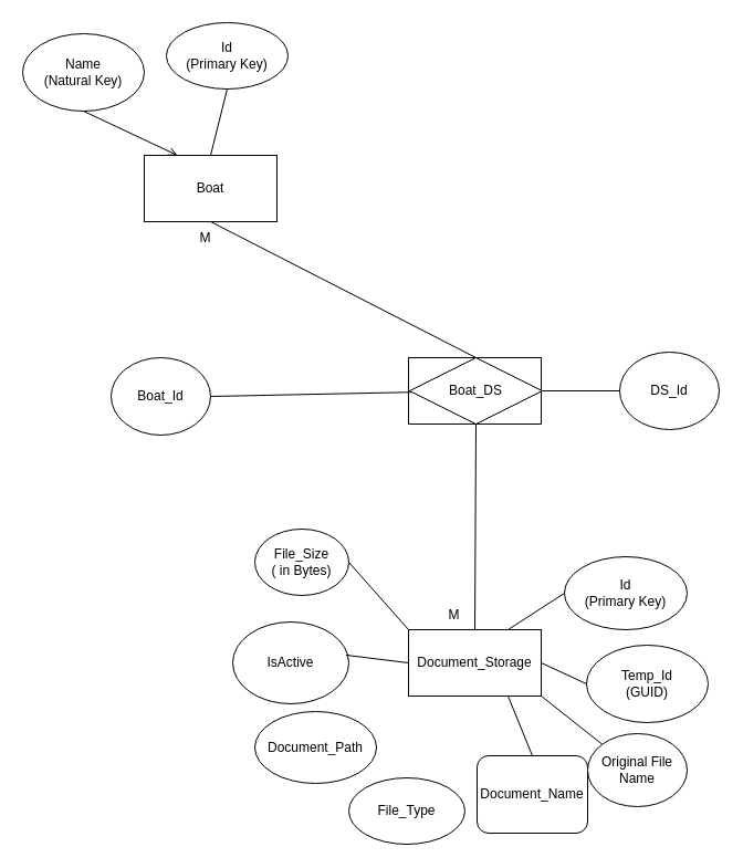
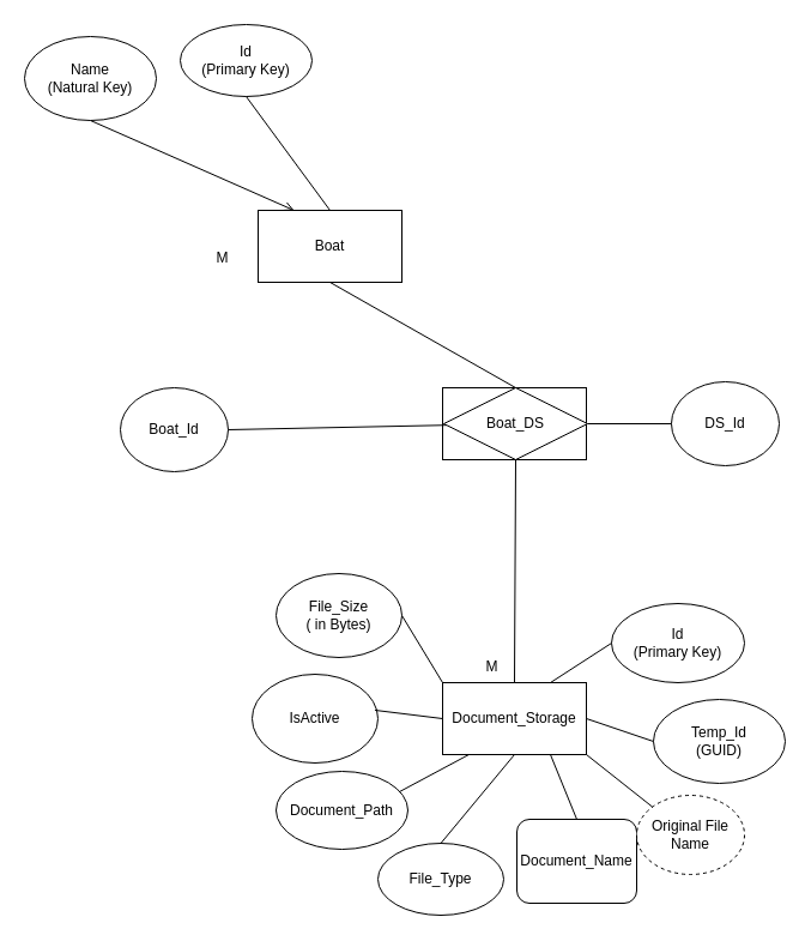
  <mxCell id="0" />
  <mxCell id="1" parent="0" />
- <mxCell id="2" value="Boat" style="rounded=0;whiteSpace=wrap;html=1;" parent="1" vertex="1"><mxGeometry x="130" y="140" width="120" height="60" as="geometry" /></mxCell>
+ <mxCell id="2" value="Boat" style="rounded=0;whiteSpace=wrap;html=1;" parent="1" vertex="1"><mxGeometry x="215" y="175" width="120" height="60" as="geometry" /></mxCell>
  <mxCell id="3" value="Id&lt;br&gt;(Primary Key)" style="ellipse;whiteSpace=wrap;html=1;" parent="1" vertex="1"><mxGeometry x="150" y="20" width="110" height="60" as="geometry" /></mxCell>
  <mxCell id="4" value="Name&lt;br&gt;(Natural Key)" style="ellipse;whiteSpace=wrap;html=1;" parent="1" vertex="1"><mxGeometry x="20" y="30" width="110" height="70" as="geometry" /></mxCell>
  <mxCell id="5" value="Document_Storage" style="rounded=0;whiteSpace=wrap;html=1;" parent="1" vertex="1"><mxGeometry x="369" y="569" width="120" height="60" as="geometry" /></mxCell>
  <mxCell id="6" value="Id&lt;br&gt;(Primary Key)" style="ellipse;whiteSpace=wrap;html=1;" parent="1" vertex="1"><mxGeometry x="510" y="503" width="111" height="66" as="geometry" /></mxCell>
  <mxCell id="7" value="" style="rounded=0;whiteSpace=wrap;html=1;" parent="1" vertex="1"><mxGeometry x="369" y="323" width="120" height="60" as="geometry" /></mxCell>
  <mxCell id="8" value="Boat_DS" style="rhombus;whiteSpace=wrap;html=1;" parent="1" vertex="1"><mxGeometry x="370" y="323" width="120" height="60" as="geometry" /></mxCell>
  <mxCell id="9" value="DS_Id" style="ellipse;whiteSpace=wrap;html=1;" parent="1" vertex="1"><mxGeometry x="560" y="318" width="90" height="70" as="geometry" /></mxCell>
  <mxCell id="10" value="" style="endArrow=none;html=1;rounded=0;entryX=0.5;entryY=1;entryDx=0;entryDy=0;exitX=0.5;exitY=0;exitDx=0;exitDy=0;" parent="1" source="2" target="3" edge="1"><mxGeometry width="50" height="50" relative="1" as="geometry"><mxPoint x="80" y="450" as="sourcePoint" /><mxPoint x="130" y="400" as="targetPoint" /></mxGeometry></mxCell>
  <mxCell id="11" value="" style="endArrow=open;html=1;rounded=0;exitX=0.5;exitY=1;exitDx=0;exitDy=0;entryX=0.25;entryY=0;entryDx=0;entryDy=0;" parent="1" source="4" target="2" edge="1"><mxGeometry width="50" height="50" relative="1" as="geometry"><mxPoint x="390" y="420" as="sourcePoint" /><mxPoint x="440" y="370" as="targetPoint" /></mxGeometry></mxCell>
  <mxCell id="12" value="" style="endArrow=none;html=1;rounded=0;exitX=0.5;exitY=1;exitDx=0;exitDy=0;entryX=0.5;entryY=0;entryDx=0;entryDy=0;" parent="1" source="2" target="8" edge="1"><mxGeometry width="50" height="50" relative="1" as="geometry"><mxPoint x="390" y="393" as="sourcePoint" /><mxPoint x="440" y="343" as="targetPoint" /></mxGeometry></mxCell>
  <mxCell id="13" value="M" style="text;html=1;align=center;verticalAlign=middle;resizable=0;points=[];autosize=1;strokeColor=none;fillColor=none;" parent="1" vertex="1"><mxGeometry x="170" y="200" width="30" height="30" as="geometry" /></mxCell>
  <mxCell id="14" value="" style="endArrow=none;html=1;rounded=0;entryX=0;entryY=0.5;entryDx=0;entryDy=0;exitX=1;exitY=0.5;exitDx=0;exitDy=0;" parent="1" source="8" target="9" edge="1"><mxGeometry width="50" height="50" relative="1" as="geometry"><mxPoint x="390" y="393" as="sourcePoint" /><mxPoint x="440" y="343" as="targetPoint" /></mxGeometry></mxCell>
  <mxCell id="15" value="" style="endArrow=none;html=1;rounded=0;exitX=0.75;exitY=0;exitDx=0;exitDy=0;entryX=0;entryY=0.5;entryDx=0;entryDy=0;" parent="1" source="5" target="6" edge="1"><mxGeometry width="50" height="50" relative="1" as="geometry"><mxPoint x="390" y="353" as="sourcePoint" /><mxPoint x="440" y="303" as="targetPoint" /></mxGeometry></mxCell>
  <mxCell id="16" value="" style="endArrow=none;html=1;rounded=0;exitX=0.5;exitY=0;exitDx=0;exitDy=0;entryX=0.5;entryY=1;entryDx=0;entryDy=0;" parent="1" source="5" target="8" edge="1"><mxGeometry width="50" height="50" relative="1" as="geometry"><mxPoint x="390" y="393" as="sourcePoint" /><mxPoint x="440" y="343" as="targetPoint" /></mxGeometry></mxCell>
  <mxCell id="17" value="M" style="text;html=1;align=center;verticalAlign=middle;resizable=0;points=[];autosize=1;strokeColor=none;fillColor=none;" parent="1" vertex="1"><mxGeometry x="395" y="541" width="30" height="30" as="geometry" /></mxCell>
  <mxCell id="18" value="Boat_Id" style="ellipse;whiteSpace=wrap;html=1;" parent="1" vertex="1"><mxGeometry x="100" y="323" width="90" height="70" as="geometry" /></mxCell>
  <mxCell id="19" value="" style="endArrow=none;html=1;rounded=0;exitX=1;exitY=0.5;exitDx=0;exitDy=0;" parent="1" source="18" target="8" edge="1"><mxGeometry width="50" height="50" relative="1" as="geometry"><mxPoint x="390" y="393" as="sourcePoint" /><mxPoint x="440" y="343" as="targetPoint" /></mxGeometry></mxCell>
- <mxCell id="20" value="Temp_Id&lt;br&gt;(GUID)" style="ellipse;whiteSpace=wrap;html=1;" parent="1" vertex="1"><mxGeometry x="530" y="583" width="110" height="70" as="geometry" /></mxCell>
+ <mxCell id="20" value="Temp_Id&lt;br&gt;(GUID)" style="ellipse;whiteSpace=wrap;html=1;" parent="1" vertex="1"><mxGeometry x="545" y="583" width="110" height="70" as="geometry" /></mxCell>
  <mxCell id="21" value="" style="endArrow=none;html=1;rounded=0;exitX=1;exitY=0.5;exitDx=0;exitDy=0;entryX=0;entryY=0.5;entryDx=0;entryDy=0;" parent="1" source="5" target="20" edge="1"><mxGeometry width="50" height="50" relative="1" as="geometry"><mxPoint x="390" y="353" as="sourcePoint" /><mxPoint x="440" y="303" as="targetPoint" /></mxGeometry></mxCell>
  <mxCell id="22" value="Document_Name" style="whiteSpace=wrap;html=1;rounded=1;" parent="1" vertex="1"><mxGeometry x="431" y="683" width="100" height="70" as="geometry" /></mxCell>
  <mxCell id="23" value="Document_Path" style="ellipse;whiteSpace=wrap;html=1;" parent="1" vertex="1"><mxGeometry x="230" y="643" width="110" height="65" as="geometry" /></mxCell>
  <mxCell id="24" value="IsActive" style="ellipse;whiteSpace=wrap;html=1;" parent="1" vertex="1"><mxGeometry x="210" y="562" width="105" height="74" as="geometry" /></mxCell>
  <mxCell id="25" value="" style="endArrow=none;html=1;rounded=0;exitX=0.976;exitY=0.405;exitDx=0;exitDy=0;exitPerimeter=0;entryX=0;entryY=0.5;entryDx=0;entryDy=0;" parent="1" source="24" target="5" edge="1"><mxGeometry width="50" height="50" relative="1" as="geometry"><mxPoint x="390" y="483" as="sourcePoint" /><mxPoint x="440" y="433" as="targetPoint" /></mxGeometry></mxCell>
+ <mxCell id="26" value="" style="endArrow=none;html=1;rounded=0;entryX=0.183;entryY=1;entryDx=0;entryDy=0;entryPerimeter=0;exitX=0.936;exitY=0.262;exitDx=0;exitDy=0;exitPerimeter=0;" parent="1" target="5" edge="1" source="23"><mxGeometry width="50" height="50" relative="1" as="geometry"><mxPoint x="360" y="673" as="sourcePoint" /><mxPoint x="440" y="433" as="targetPoint" /></mxGeometry></mxCell>
  <mxCell id="27" value="" style="endArrow=none;html=1;rounded=0;exitX=0.5;exitY=0;exitDx=0;exitDy=0;entryX=0.75;entryY=1;entryDx=0;entryDy=0;" parent="1" source="22" target="5" edge="1"><mxGeometry width="50" height="50" relative="1" as="geometry"><mxPoint x="390" y="483" as="sourcePoint" /><mxPoint x="440" y="433" as="targetPoint" /></mxGeometry></mxCell>
- <mxCell id="28" value="File_Size&lt;br&gt;( in Bytes)" style="ellipse;whiteSpace=wrap;html=1;" parent="1" vertex="1"><mxGeometry x="230" y="478" width="85" height="60" as="geometry" /></mxCell>
+ <mxCell id="28" value="File_Size&lt;br&gt;( in Bytes)" style="ellipse;whiteSpace=wrap;html=1;" parent="1" vertex="1"><mxGeometry x="230" y="478" width="105" height="70" as="geometry" /></mxCell>
  <mxCell id="29" value="" style="endArrow=none;html=1;rounded=0;exitX=1;exitY=0.5;exitDx=0;exitDy=0;entryX=0;entryY=0;entryDx=0;entryDy=0;" parent="1" source="28" target="5" edge="1"><mxGeometry width="50" height="50" relative="1" as="geometry"><mxPoint x="390" y="483" as="sourcePoint" /><mxPoint x="440" y="433" as="targetPoint" /></mxGeometry></mxCell>
- <mxCell id="30" value="Original File Name" style="ellipse;whiteSpace=wrap;html=1;" vertex="1" parent="1"><mxGeometry x="531" y="663" width="90" height="66" as="geometry" /></mxCell>
+ <mxCell id="30" value="Original File Name" style="ellipse;whiteSpace=wrap;html=1;dashed=1;" vertex="1" parent="1"><mxGeometry x="531" y="663" width="90" height="66" as="geometry" /></mxCell>
  <mxCell id="31" value="" style="endArrow=none;html=1;rounded=0;exitX=1;exitY=1;exitDx=0;exitDy=0;entryX=0;entryY=0;entryDx=0;entryDy=0;" edge="1" parent="1" source="5" target="30"><mxGeometry width="50" height="50" relative="1" as="geometry"><mxPoint x="390" y="413" as="sourcePoint" /><mxPoint x="530" y="673" as="targetPoint" /></mxGeometry></mxCell>
  <mxCell id="32" value="File_Type" style="ellipse;whiteSpace=wrap;html=1;" vertex="1" parent="1"><mxGeometry x="315" y="703" width="105" height="60" as="geometry" /></mxCell>
+ <mxCell id="33" value="" style="endArrow=none;html=1;rounded=0;entryX=0.5;entryY=1;entryDx=0;entryDy=0;exitX=0.5;exitY=0;exitDx=0;exitDy=0;" edge="1" parent="1" source="32" target="5"><mxGeometry width="50" height="50" relative="1" as="geometry"><mxPoint x="390" y="693" as="sourcePoint" /><mxPoint x="440" y="643" as="targetPoint" /></mxGeometry></mxCell>
